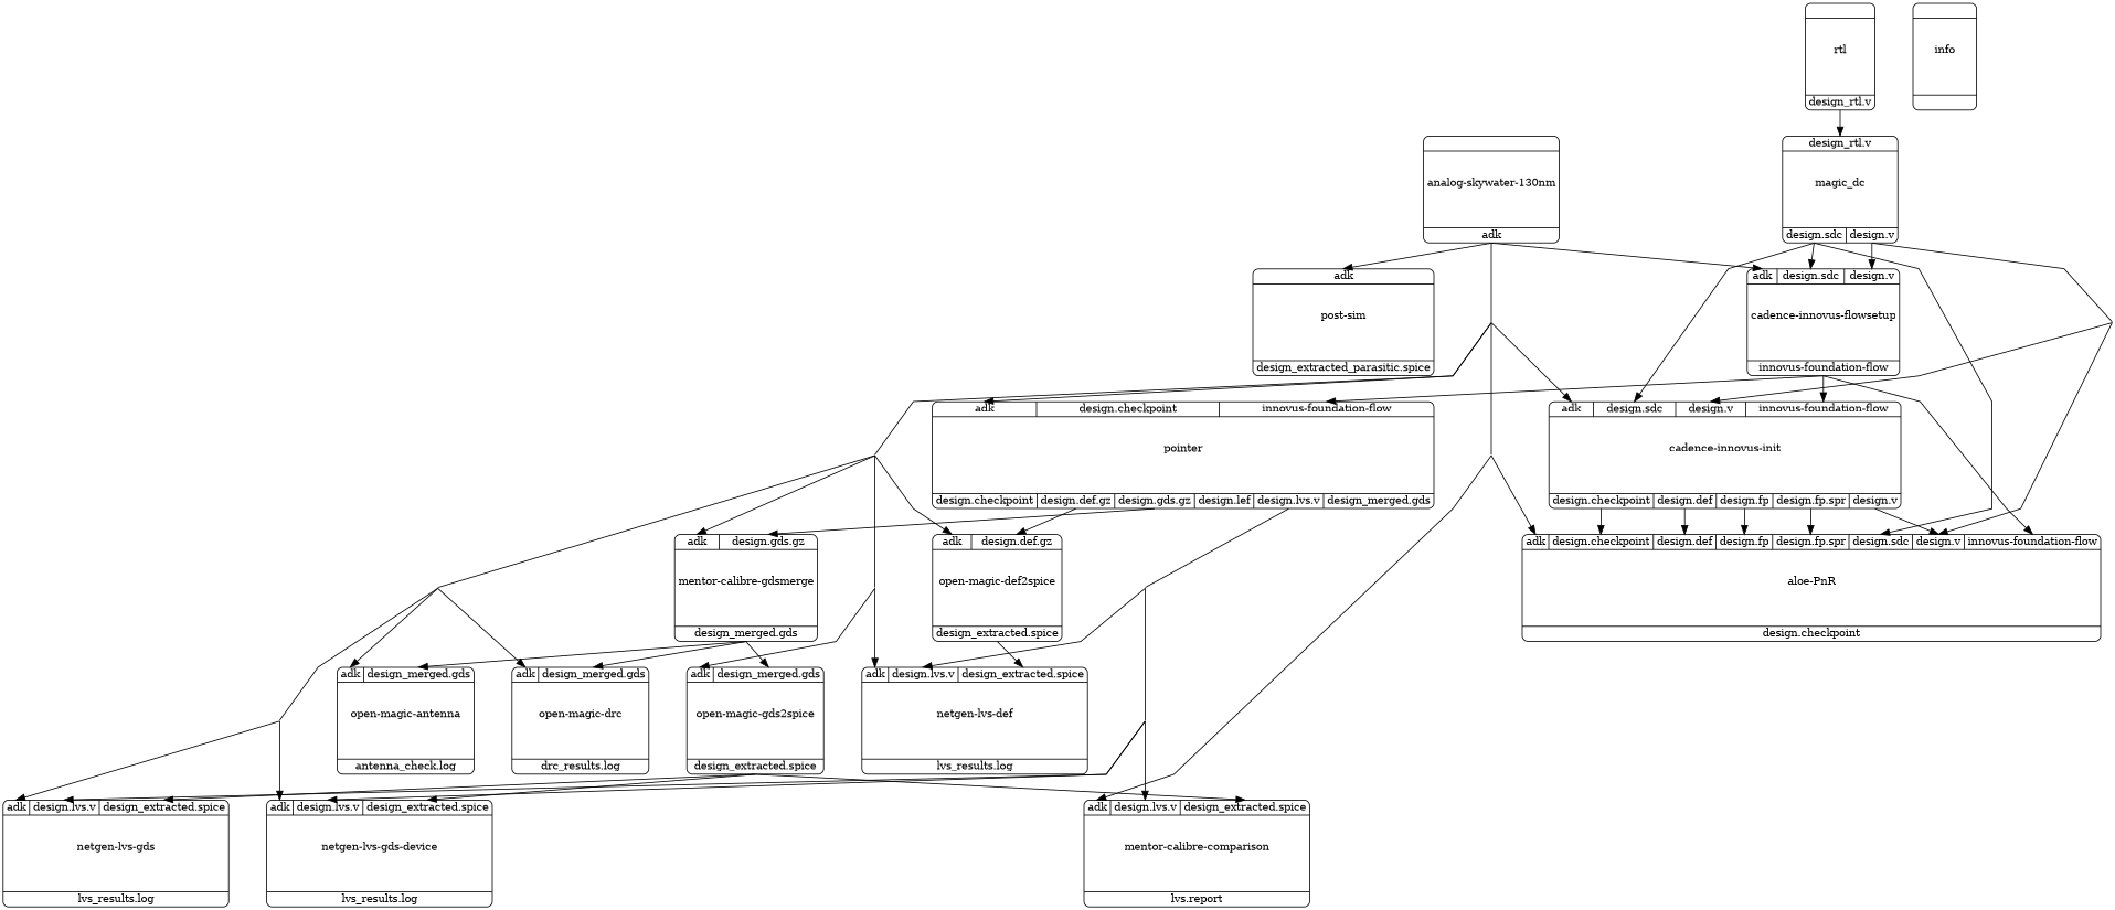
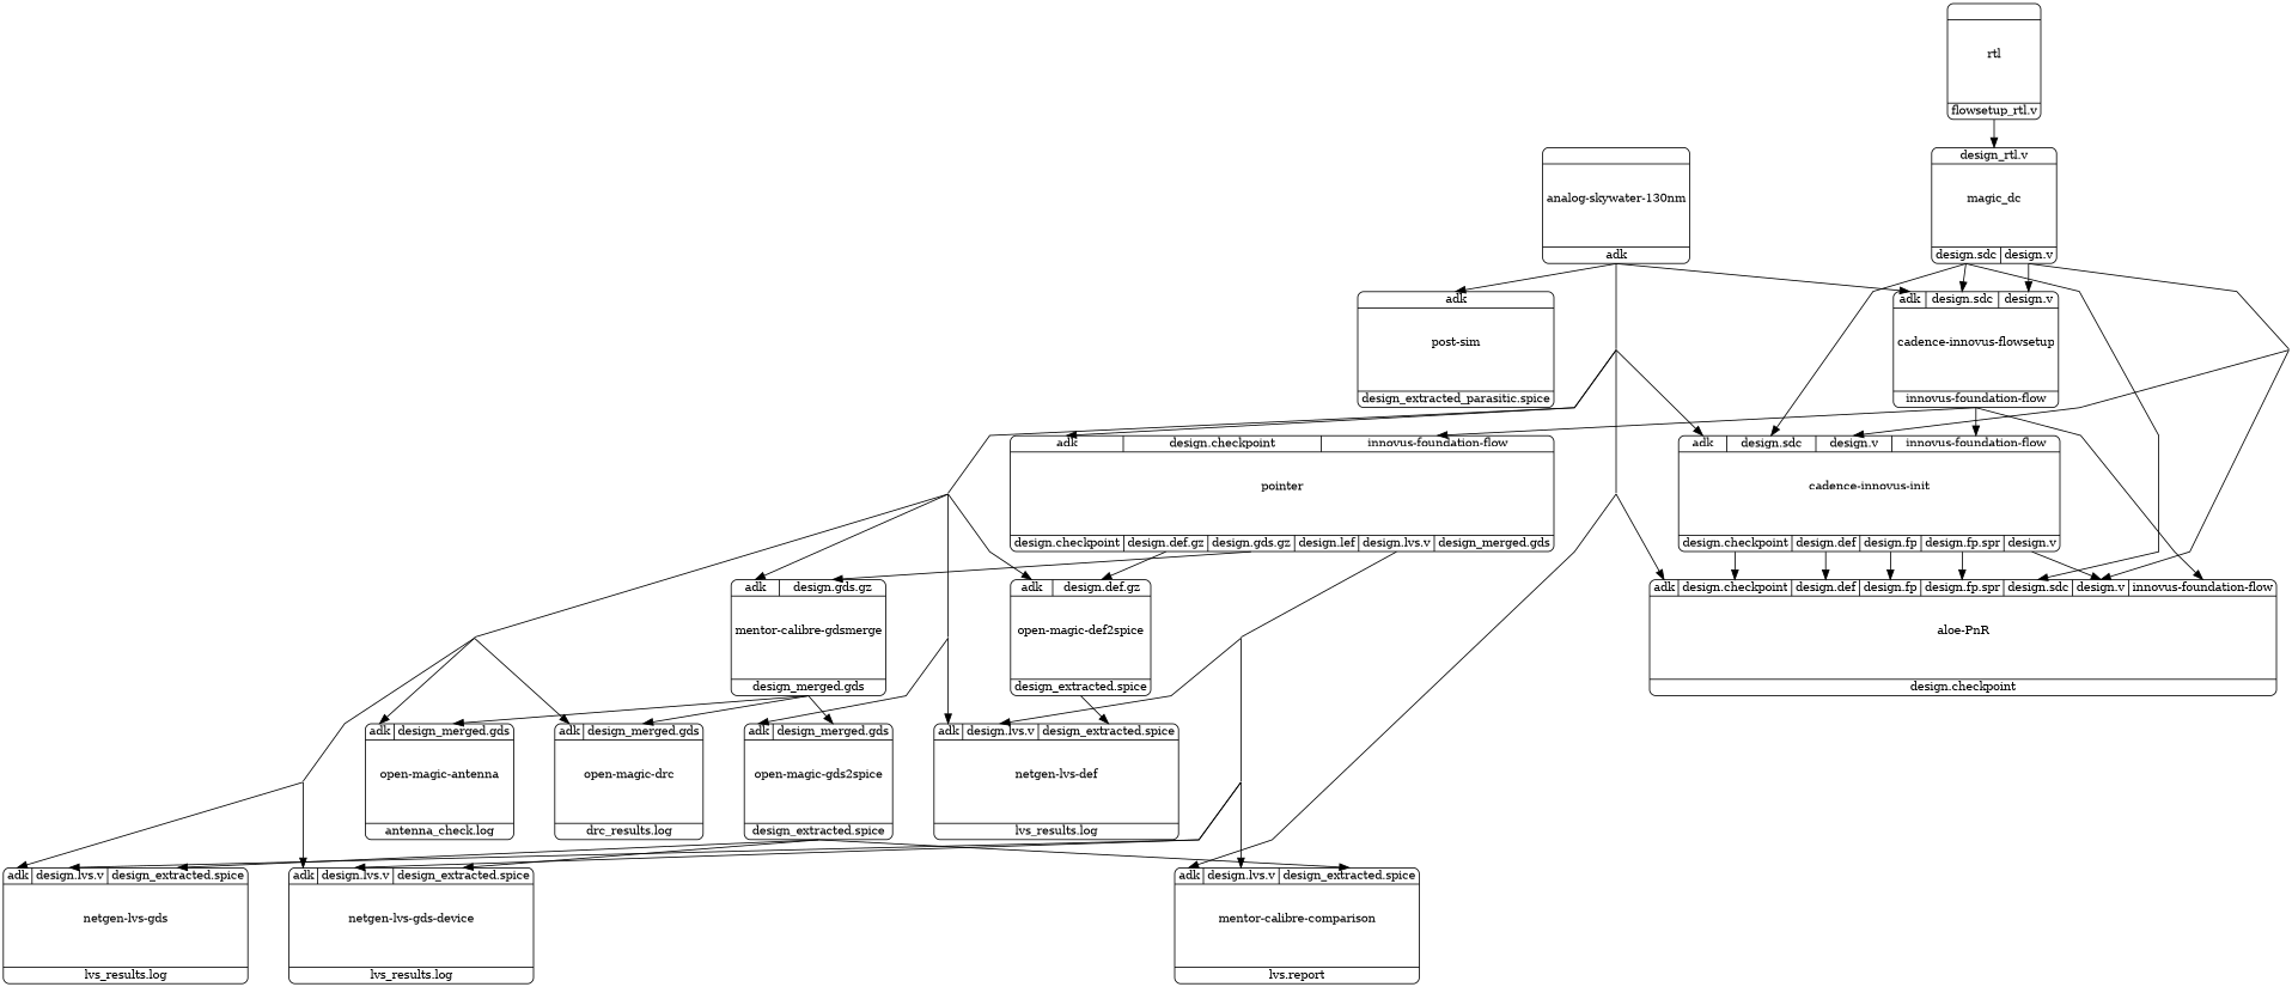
  digraph {
    concentrate=true
    fontsize=60
    labelloc=t
    nodesep=1.2
    rankdir=TB
    ranksep=0.8
    splines=polyline
    node [color=black fontsize=24 penwidth=2 shape=Mrecord]
    edge [arrowsize=2 headport="i_adk:n" penwidth=2 tailport="o_adk:s"]
    n1 [label="{ { <i_adk> adk | <i_design_checkpoint> design.checkpoint | <i_design_def> design.def | <i_design_fp> design.fp | <i_design_fp_spr> design.fp.spr | <i_design_sdc> design.sdc | <i_design_v> design.v | <i_innovus_foundation_flow> innovus-foundation-flow } | \n\naloe-PnR\n\n\n\n | { <o_design_checkpoint> design.checkpoint } }" width=2]
    n2 [label="{ {  } | \n\nanalog-skywater-130nm\n\n\n\n | { <o_adk> adk } }" width=2]
    n3 [label="{ { <i_adk> adk | <i_design_sdc> design.sdc | <i_design_v> design.v } | \n\ncadence-innovus-flowsetup\n\n\n\n | { <o_innovus_foundation_flow> innovus-foundation-flow } }" width=2]
    n4 [label="{ { <i_adk> adk | <i_design_sdc> design.sdc | <i_design_v> design.v | <i_innovus_foundation_flow> innovus-foundation-flow } | \n\ncadence-innovus-init\n\n\n\n | { <o_design_checkpoint> design.checkpoint | <o_design_def> design.def | <o_design_fp> design.fp | <o_design_fp_spr> design.fp.spr | <o_design_v> design.v } }" width=2]
    n5 [label="{ { <i_adk> adk | <i_design_lvs_v> design.lvs.v | <i_design_extracted_spice> design_extracted.spice } | \n\nmentor-calibre-comparison\n\n\n\n | { <o_lvs_report> lvs.report } }" width=2]
    n6 [label="{ { <i_adk> adk | <i_design_gds_gz> design.gds.gz } | \n\nmentor-calibre-gdsmerge\n\n\n\n | { <o_design_merged_gds> design_merged.gds } }" width=2]
    n7 [label="{ { <i_adk> adk | <i_design_lvs_v> design.lvs.v | <i_design_extracted_spice> design_extracted.spice } | \n\nnetgen-lvs-def\n\n\n\n | { <o_lvs_results_log> lvs_results.log } }" width=2]
    n8 [label="{ { <i_adk> adk | <i_design_lvs_v> design.lvs.v | <i_design_extracted_spice> design_extracted.spice } | \n\nnetgen-lvs-gds\n\n\n\n | { <o_lvs_results_log> lvs_results.log } }" width=2]
    n9 [label="{ { <i_adk> adk | <i_design_lvs_v> design.lvs.v | <i_design_extracted_spice> design_extracted.spice } | \n\nnetgen-lvs-gds-device\n\n\n\n | { <o_lvs_results_log> lvs_results.log } }" width=2]
    n10 [label="{ { <i_adk> adk | <i_design_merged_gds> design_merged.gds } | \n\nopen-magic-antenna\n\n\n\n | { <o_antenna_check_log> antenna_check.log } }" width=2]
    n11 [label="{ { <i_adk> adk | <i_design_def_gz> design.def.gz } | \n\nopen-magic-def2spice\n\n\n\n | { <o_design_extracted_spice> design_extracted.spice } }" width=2]
    n12 [label="{ { <i_adk> adk | <i_design_merged_gds> design_merged.gds } | \n\nopen-magic-drc\n\n\n\n | { <o_drc_results_log> drc_results.log } }" width=2]
    n13 [label="{ { <i_adk> adk | <i_design_merged_gds> design_merged.gds } | \n\nopen-magic-gds2spice\n\n\n\n | { <o_design_extracted_spice> design_extracted.spice } }" width=2]
    n14 [label="{ { <i_adk> adk | <i_design_checkpoint> design.checkpoint | <i_innovus_foundation_flow> innovus-foundation-flow } | \n\npointer\n\n\n\n | { <o_design_checkpoint> design.checkpoint | <o_design_def_gz> design.def.gz | <o_design_gds_gz> design.gds.gz | <o_design_lef> design.lef | <o_design_lvs_v> design.lvs.v | <o_design_merged_gds> design_merged.gds } }" width=2]
    n15 [label="{ { <i_adk> adk } | \n\npost-sim\n\n\n\n | { <o_design_extracted_parasitic_spice> design_extracted_parasitic.spice } }" width=2]
    n16 [label="{ { <i_design_rtl_v> design_rtl.v } | \n\nmagic_dc\n\n\n\n | { <o_design_sdc> design.sdc | <o_design_v> design.v } }" width=2]
-   n17 [label="{ {  } | \n\ninfo\n\n\n\n | {  } }" width=2]
-   n18 [label="{ {  } | \n\nrtl\n\n\n\n | { <o_design_rtl_v> design_rtl.v } }" width=2]
+   n18 [label="{ {  } | \n\nrtl\n\n\n\n | { <o_design_rtl_v> flowsetup_rtl.v } }" width=2]
    n2 -> n1
    n2 -> n3
    n2 -> n4
    n2 -> n5
    n2 -> n6
    n2 -> n7
    n2 -> n8
    n2 -> n9
    n2 -> n10
    n2 -> n11
    n2 -> n12
    n2 -> n13
    n2 -> n14
    n2 -> n15
    n3 -> n1 [headport="i_innovus_foundation_flow:n" tailport="o_innovus_foundation_flow:s"]
    n3 -> n4 [headport="i_innovus_foundation_flow:n" tailport="o_innovus_foundation_flow:s"]
    n3 -> n14 [headport="i_innovus_foundation_flow:n" tailport="o_innovus_foundation_flow:s"]
    n4 -> n1 [headport="i_design_checkpoint:n" tailport="o_design_checkpoint:s"]
    n4 -> n1 [headport="i_design_def:n" tailport="o_design_def:s"]
    n4 -> n1 [headport="i_design_fp:n" tailport="o_design_fp:s"]
    n4 -> n1 [headport="i_design_fp_spr:n" tailport="o_design_fp_spr:s"]
    n4 -> n1 [headport="i_design_v:n" tailport="o_design_v:s"]
    n6 -> n10 [headport="i_design_merged_gds:n" tailport="o_design_merged_gds:s"]
    n6 -> n12 [headport="i_design_merged_gds:n" tailport="o_design_merged_gds:s"]
    n6 -> n13 [headport="i_design_merged_gds:n" tailport="o_design_merged_gds:s"]
    n11 -> n7 [headport="i_design_extracted_spice:n" tailport="o_design_extracted_spice:s"]
    n13 -> n5 [headport="i_design_extracted_spice:n" tailport="o_design_extracted_spice:s"]
    n13 -> n8 [headport="i_design_extracted_spice:n" tailport="o_design_extracted_spice:s"]
    n13 -> n9 [headport="i_design_extracted_spice:n" tailport="o_design_extracted_spice:s"]
    n14 -> n5 [headport="i_design_lvs_v:n" tailport="o_design_lvs_v:s"]
    n14 -> n6 [headport="i_design_gds_gz:n" tailport="o_design_gds_gz:s"]
    n14 -> n7 [headport="i_design_lvs_v:n" tailport="o_design_lvs_v:s"]
    n14 -> n8 [headport="i_design_lvs_v:n" tailport="o_design_lvs_v:s"]
    n14 -> n9 [headport="i_design_lvs_v:n" tailport="o_design_lvs_v:s"]
    n14 -> n11 [headport="i_design_def_gz:n" tailport="o_design_def_gz:s"]
    n16 -> n1 [headport="i_design_sdc:n" tailport="o_design_sdc:s"]
    n16 -> n1 [headport="i_design_v:n" tailport="o_design_v:s"]
    n16 -> n3 [headport="i_design_sdc:n" tailport="o_design_sdc:s"]
    n16 -> n3 [headport="i_design_v:n" tailport="o_design_v:s"]
    n16 -> n4 [headport="i_design_sdc:n" tailport="o_design_sdc:s"]
    n16 -> n4 [headport="i_design_v:n" tailport="o_design_v:s"]
    n18 -> n16 [headport="i_design_rtl_v:n" tailport="o_design_rtl_v:s"]
  }
